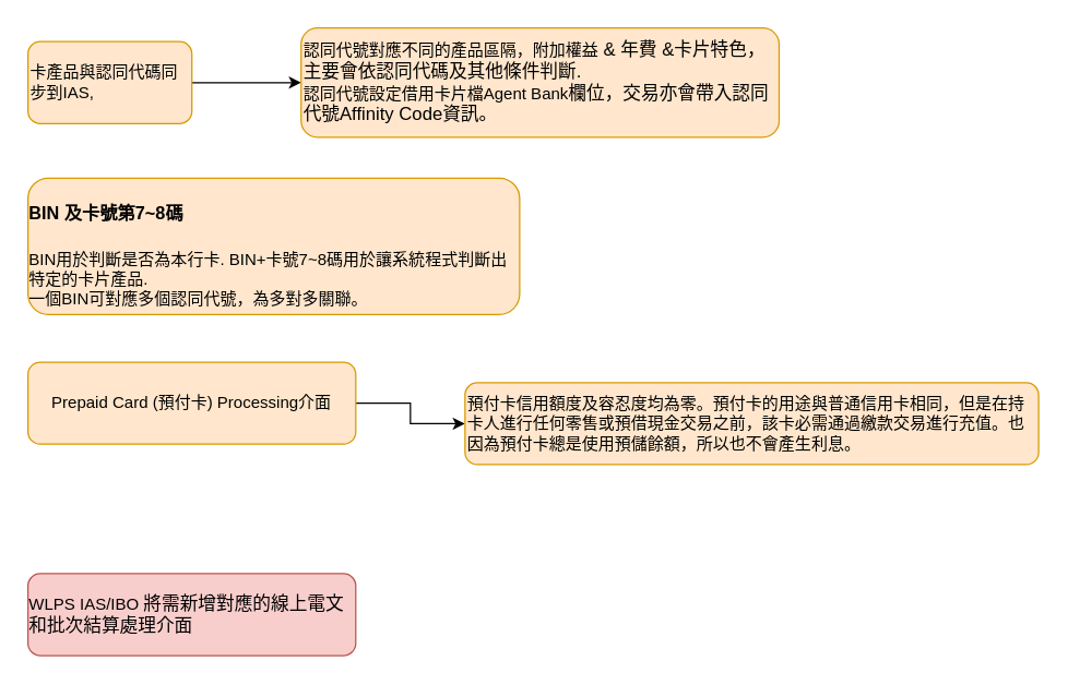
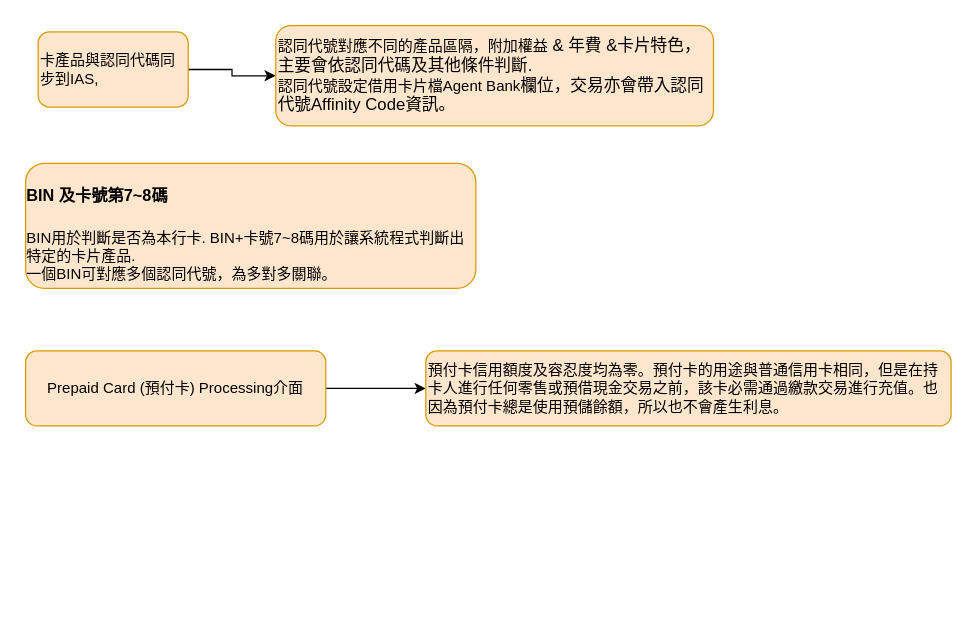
  <mxCell id="0" />
  <mxCell id="1" parent="0" />
  <mxCell id="2" value="" style="edgeStyle=orthogonalEdgeStyle;rounded=0;orthogonalLoop=1;jettySize=auto;html=1;" edge="1" parent="1" source="3" target="4"><mxGeometry relative="1" as="geometry" /></mxCell>
- <mxCell id="3" value="卡產品與認同代碼同步到IAS," style="rounded=1;whiteSpace=wrap;html=1;align=left;verticalAlign=middle;fillColor=#ffe6cc;strokeColor=#d79b00;" vertex="1" parent="1"><mxGeometry x="20" y="30" width="120" height="60" as="geometry" /></mxCell>
+ <mxCell id="3" value="卡產品與認同代碼同步到IAS," style="rounded=1;whiteSpace=wrap;html=1;align=left;verticalAlign=middle;fillColor=#ffe6cc;strokeColor=#d79b00;" vertex="1" parent="1"><mxGeometry x="30" y="25" width="120" height="60" as="geometry" /></mxCell>
  <mxCell id="4" value="認同代號對應不同的產品區隔，附加權益&lt;span style=&quot;border-color: var(--border-color); background-color: initial; font-size: 10pt; font-family: Arial, sans-serif;&quot; lang=&quot;NL&quot;&gt;&amp;nbsp;&amp;amp;&amp;nbsp;&lt;/span&gt;&lt;span style=&quot;border-color: var(--border-color); background-color: initial; font-size: 10pt; font-family: &amp;quot;Microsoft JhengHei&amp;quot;, sans-serif;&quot;&gt;年費&lt;/span&gt;&lt;span style=&quot;border-color: var(--border-color); background-color: initial; font-size: 10pt; font-family: Arial, sans-serif;&quot; lang=&quot;NL&quot;&gt;&amp;nbsp;&amp;amp;&lt;/span&gt;&lt;span style=&quot;border-color: var(--border-color); background-color: initial; font-size: 10pt; font-family: &amp;quot;Microsoft JhengHei&amp;quot;, sans-serif;&quot;&gt;卡片特色，主要會依認同代碼及其他條件判斷&lt;/span&gt;&lt;span style=&quot;border-color: var(--border-color); background-color: initial; font-size: 10pt; font-family: Arial, sans-serif;&quot; lang=&quot;NL&quot;&gt;.&lt;/span&gt;&lt;br style=&quot;border-color: var(--border-color);&quot;&gt;&lt;span style=&quot;border-color: var(--border-color); background-color: initial;&quot;&gt;認同代號設定借用卡片檔Agent&amp;nbsp;Bank&lt;/span&gt;&lt;span style=&quot;border-color: var(--border-color); background-color: initial; font-size: 10pt;&quot;&gt;欄位，交易亦會帶入認同代號&lt;/span&gt;&lt;span style=&quot;border-color: var(--border-color); background-color: initial; font-size: 10pt; font-family: Arial, sans-serif;&quot; lang=&quot;NL&quot;&gt;Affinity&amp;nbsp;Code&lt;/span&gt;&lt;span style=&quot;border-color: var(--border-color); background-color: initial; font-size: 10pt;&quot;&gt;資訊。&lt;/span&gt;" style="rounded=1;whiteSpace=wrap;html=1;align=left;verticalAlign=middle;fillColor=#ffe6cc;strokeColor=#d79b00;" vertex="1" parent="1"><mxGeometry x="220" y="20" width="350" height="80" as="geometry" /></mxCell>
  <mxCell id="5" value="&lt;h1 style=&quot;border-color: var(--border-color); text-align: left;&quot;&gt;&lt;font style=&quot;border-color: var(--border-color); font-size: 13px;&quot;&gt;BIN 及卡號第7~8碼&lt;/font&gt;&lt;br style=&quot;border-color: var(--border-color);&quot;&gt;&lt;/h1&gt;&lt;p style=&quot;border-color: var(--border-color); text-align: left;&quot;&gt;BIN&lt;span style=&quot;border-color: var(--border-color);&quot;&gt;用於&lt;/span&gt;&lt;span style=&quot;border-color: var(--border-color);&quot;&gt;判斷是否為本行卡&lt;/span&gt;&lt;span style=&quot;border-color: var(--border-color); font-family: Arial, sans-serif;&quot; lang=&quot;EN-GB&quot;&gt;. BIN+&lt;/span&gt;&lt;span style=&quot;border-color: var(--border-color);&quot;&gt;卡號&lt;/span&gt;&lt;span style=&quot;border-color: var(--border-color); font-family: Arial, sans-serif;&quot; lang=&quot;EN-GB&quot;&gt;7~8&lt;/span&gt;&lt;span style=&quot;border-color: var(--border-color);&quot;&gt;碼&lt;/span&gt;&lt;span style=&quot;border-color: var(--border-color);&quot;&gt;用於&lt;/span&gt;&lt;span style=&quot;border-color: var(--border-color);&quot;&gt;讓系統程式判斷出特定的卡片產品&lt;/span&gt;&lt;span style=&quot;border-color: var(--border-color);&quot; lang=&quot;EN-GB&quot;&gt;&lt;font style=&quot;border-color: var(--border-color);&quot; face=&quot;Arial, sans-serif&quot;&gt;.&amp;nbsp;&lt;br style=&quot;border-color: var(--border-color);&quot;&gt;&lt;/font&gt;&lt;/span&gt;&lt;span style=&quot;border-color: var(--border-color); background-color: initial;&quot;&gt;一個&lt;/span&gt;&lt;span style=&quot;border-color: var(--border-color); background-color: initial; font-family: Arial, sans-serif;&quot; lang=&quot;EN-GB&quot;&gt;BIN&lt;/span&gt;&lt;span style=&quot;border-color: var(--border-color); background-color: initial;&quot;&gt;可對應多個認同代號，為多對多關聯&lt;/span&gt;&lt;span style=&quot;border-color: var(--border-color); background-color: initial;&quot;&gt;。&lt;/span&gt;&lt;/p&gt;" style="rounded=1;whiteSpace=wrap;html=1;fillColor=#ffe6cc;strokeColor=#d79b00;" vertex="1" parent="1"><mxGeometry x="20" y="130" width="360" height="100" as="geometry" /></mxCell>
  <mxCell id="6" value="" style="edgeStyle=orthogonalEdgeStyle;rounded=0;orthogonalLoop=1;jettySize=auto;html=1;" edge="1" parent="1" source="7" target="8"><mxGeometry relative="1" as="geometry" /></mxCell>
- <mxCell id="7" value="Prepaid Card (預付卡) Processing介面" style="rounded=1;whiteSpace=wrap;html=1;fillColor=#ffe6cc;strokeColor=#d79b00;" vertex="1" parent="1"><mxGeometry x="20" y="265" width="240" height="60" as="geometry" /></mxCell>
+ <mxCell id="7" value="Prepaid Card (預付卡) Processing介面" style="rounded=1;whiteSpace=wrap;html=1;fillColor=#ffe6cc;strokeColor=#d79b00;" vertex="1" parent="1"><mxGeometry x="20" y="280" width="240" height="60" as="geometry" /></mxCell>
  <mxCell id="8" value="預付卡信用額度及容忍度均為零。預付卡的用途與普通信用卡相同，但是在持卡人進行任何零售或預借現金交易之前，該卡必需通過繳款交易進行充值。也因為預付卡總是使用預儲餘額，所以也不會產生利息。" style="rounded=1;whiteSpace=wrap;html=1;align=left;fillColor=#ffe6cc;strokeColor=#d79b00;" vertex="1" parent="1"><mxGeometry x="340" y="280" width="420" height="60" as="geometry" /></mxCell>
- <mxCell id="9" value="&lt;div style=&quot;border-color: var(--border-color); text-align: left;&quot;&gt;WLPS IAS/IBO&amp;nbsp;&lt;span style=&quot;border-color: var(--border-color); background-color: initial; font-size: 10pt; font-family: &amp;quot;Microsoft JhengHei&amp;quot;, sans-serif;&quot;&gt;將需新增對應的線上電文和批次結算處理介面&lt;/span&gt;&lt;/div&gt;" style="rounded=1;whiteSpace=wrap;html=1;fillColor=#f8cecc;strokeColor=#b85450;" vertex="1" parent="1"><mxGeometry x="20" y="420" width="240" height="60" as="geometry" /></mxCell>
